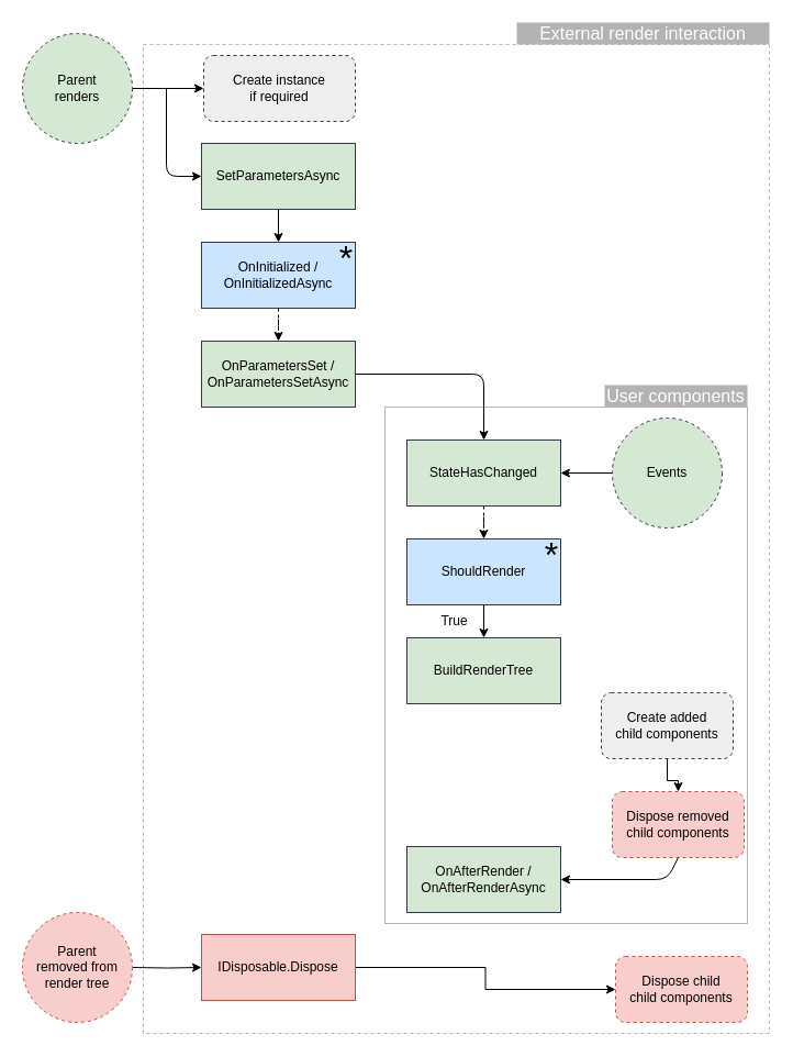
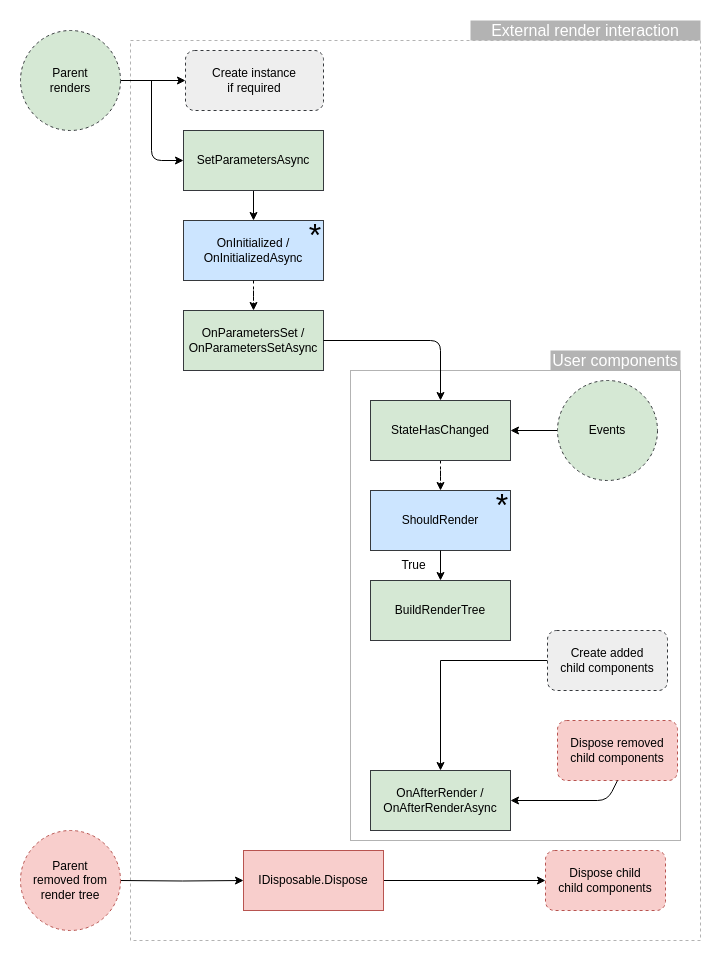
  <mxCell id="0" />
  <mxCell id="1" parent="0" />
  <mxCell id="2" value="" style="rounded=0;whiteSpace=wrap;html=1;glass=0;sketch=0;fontSize=12;fillColor=none;strokeColor=#B3B3B3;dashed=1;" parent="1" vertex="1"><mxGeometry x="130" y="40" width="570" height="900" as="geometry" /></mxCell>
  <mxCell id="3" value="" style="rounded=0;whiteSpace=wrap;html=1;glass=0;sketch=0;fontSize=12;fillColor=none;strokeColor=#B3B3B3;" parent="1" vertex="1"><mxGeometry x="350" y="370" width="330" height="470" as="geometry" /></mxCell>
  <mxCell id="4" style="edgeStyle=orthogonalEdgeStyle;rounded=0;orthogonalLoop=1;jettySize=auto;html=1;entryX=0.5;entryY=0;entryDx=0;entryDy=0;fontSize=12;fillColor=#d5e8d4;" parent="1" source="5" target="8" edge="1"><mxGeometry relative="1" as="geometry" /></mxCell>
  <mxCell id="5" value="SetParametersAsync" style="rounded=0;whiteSpace=wrap;html=1;strokeColor=#36393d;glass=0;fillColor=#D5E8D4;" parent="1" vertex="1"><mxGeometry x="183" y="130" width="140" height="60" as="geometry" /></mxCell>
  <mxCell id="6" value="OnParametersSet /&lt;br&gt;OnParametersSetAsync" style="rounded=0;whiteSpace=wrap;html=1;fontSize=12;strokeColor=#36393d;fillColor=#D5E8D4;" parent="1" vertex="1"><mxGeometry x="183" y="310" width="140" height="60" as="geometry" /></mxCell>
  <mxCell id="7" value="" style="group" parent="1" vertex="1" connectable="0"><mxGeometry x="183" y="220" width="142" height="60" as="geometry" /></mxCell>
  <mxCell id="8" value="OnInitialized /&lt;br&gt;OnInitializedAsync" style="rounded=0;whiteSpace=wrap;html=1;fillColor=#cce5ff;strokeColor=#36393d;" parent="7" vertex="1"><mxGeometry width="140" height="60" as="geometry" /></mxCell>
  <mxCell id="9" value="*" style="text;html=1;strokeColor=none;fillColor=none;align=center;verticalAlign=middle;whiteSpace=wrap;rounded=0;fontSize=32;" parent="7" vertex="1"><mxGeometry x="122" y="5" width="20" height="20" as="geometry" /></mxCell>
  <mxCell id="10" style="edgeStyle=orthogonalEdgeStyle;rounded=0;orthogonalLoop=1;jettySize=auto;html=1;entryX=0;entryY=0.5;entryDx=0;entryDy=0;fontSize=12;" parent="1" source="11" target="12" edge="1"><mxGeometry relative="1" as="geometry" /></mxCell>
  <mxCell id="11" value="Parent&lt;br&gt;renders" style="ellipse;whiteSpace=wrap;html=1;aspect=fixed;glass=0;fontSize=12;strokeColor=#36393d;fillColor=#D5E8D4;dashed=1;" parent="1" vertex="1"><mxGeometry y="30" width="100" height="100" as="geometry" x="20" /></mxCell>
  <mxCell id="12" value="Create instance&lt;br&gt;if required" style="rounded=1;whiteSpace=wrap;html=1;glass=0;fillColor=#eeeeee;fontSize=12;strokeColor=#36393d;dashed=1;" parent="1" vertex="1"><mxGeometry x="185" y="50" width="138" height="60" as="geometry" /></mxCell>
  <mxCell id="13" style="edgeStyle=orthogonalEdgeStyle;rounded=0;orthogonalLoop=1;jettySize=auto;html=1;fontSize=12;dashed=1;" parent="1" source="8" target="6" edge="1"><mxGeometry relative="1" as="geometry" /></mxCell>
  <mxCell id="14" value="" style="group" parent="1" vertex="1" connectable="0"><mxGeometry x="370" y="490" width="142" height="60" as="geometry" /></mxCell>
  <mxCell id="15" value="ShouldRender" style="rounded=0;whiteSpace=wrap;html=1;fillColor=#cce5ff;strokeColor=#36393d;" parent="14" vertex="1"><mxGeometry width="140" height="60" as="geometry" /></mxCell>
  <mxCell id="16" value="*" style="text;html=1;strokeColor=none;fillColor=none;align=center;verticalAlign=middle;whiteSpace=wrap;rounded=0;fontSize=32;" parent="14" vertex="1"><mxGeometry x="122" y="5" width="20" height="20" as="geometry" /></mxCell>
  <mxCell id="17" value="" style="endArrow=classic;html=1;fontSize=12;entryX=0;entryY=0.5;entryDx=0;entryDy=0;" parent="1" target="5" edge="1"><mxGeometry width="50" height="50" relative="1" as="geometry"><mxPoint x="151" y="80" as="sourcePoint" /><mxPoint x="101" y="160" as="targetPoint" /><Array as="points"><mxPoint x="151" y="160" /></Array></mxGeometry></mxCell>
  <mxCell id="18" style="edgeStyle=orthogonalEdgeStyle;rounded=0;orthogonalLoop=1;jettySize=auto;html=1;entryX=1;entryY=0.5;entryDx=0;entryDy=0;fontSize=12;" parent="1" source="19" target="21" edge="1"><mxGeometry relative="1" as="geometry" /></mxCell>
  <mxCell id="19" value="Events" style="ellipse;whiteSpace=wrap;html=1;aspect=fixed;glass=0;fontSize=12;strokeColor=#36393d;fillColor=#D5E8D4;dashed=1;sketch=0;" parent="1" vertex="1"><mxGeometry x="557" y="380" width="100" height="100" as="geometry" /></mxCell>
  <mxCell id="20" style="edgeStyle=orthogonalEdgeStyle;rounded=0;orthogonalLoop=1;jettySize=auto;html=1;entryX=0.5;entryY=0;entryDx=0;entryDy=0;fontSize=12;dashed=1;" parent="1" source="21" target="15" edge="1"><mxGeometry relative="1" as="geometry" /></mxCell>
  <mxCell id="21" value="StateHasChanged" style="rounded=0;whiteSpace=wrap;html=1;fontSize=12;strokeColor=#36393d;fillColor=#D5E8D4;" parent="1" vertex="1"><mxGeometry x="370" y="400" width="140" height="60" as="geometry" /></mxCell>
  <mxCell id="22" value="BuildRenderTree" style="rounded=0;whiteSpace=wrap;html=1;fontSize=12;strokeColor=#36393d;fillColor=#D5E8D4;" parent="1" vertex="1"><mxGeometry x="370" y="580" width="140" height="60" as="geometry" /></mxCell>
- <mxCell id="23" style="edgeStyle=orthogonalEdgeStyle;rounded=0;orthogonalLoop=1;jettySize=auto;html=1;entryX=0.5;entryY=0;entryDx=0;entryDy=0;fontSize=12;" parent="1" source="24" target="25" edge="1"><mxGeometry relative="1" as="geometry" /></mxCell>
+ <mxCell id="23" style="edgeStyle=orthogonalEdgeStyle;rounded=0;orthogonalLoop=1;jettySize=auto;html=1;fontSize=12;" parent="1" source="24" target="26" edge="1"><mxGeometry relative="1" as="geometry" /></mxCell>
  <mxCell id="24" value="Create added&lt;br&gt;child components" style="rounded=1;whiteSpace=wrap;html=1;glass=0;dashed=1;fillColor=#eeeeee;fontSize=12;strokeColor=#36393d;" parent="1" vertex="1"><mxGeometry x="547" y="630" width="120" height="60" as="geometry" /></mxCell>
  <mxCell id="25" value="Dispose removed&lt;br&gt;child components" style="rounded=1;whiteSpace=wrap;html=1;glass=0;dashed=1;fillColor=#f8cecc;fontSize=12;strokeColor=#b85450;" parent="1" vertex="1"><mxGeometry x="557" y="720" width="120" height="60" as="geometry" /></mxCell>
  <mxCell id="26" value="OnAfterRender /&lt;br&gt;OnAfterRenderAsync" style="rounded=0;whiteSpace=wrap;html=1;fontSize=12;strokeColor=#36393d;fillColor=#D5E8D4;" parent="1" vertex="1"><mxGeometry x="370" y="770" width="140" height="60" as="geometry" /></mxCell>
  <mxCell id="27" value="True" style="edgeStyle=orthogonalEdgeStyle;rounded=0;orthogonalLoop=1;jettySize=auto;html=1;fontSize=12;" parent="1" source="15" target="22" edge="1"><mxGeometry y="27" relative="1" as="geometry"><mxPoint as="offset" /></mxGeometry></mxCell>
  <mxCell id="28" value="" style="endArrow=classic;html=1;fontSize=12;exitX=0.5;exitY=1;exitDx=0;exitDy=0;entryX=1;entryY=0.5;entryDx=0;entryDy=0;" parent="1" source="25" target="26" edge="1"><mxGeometry width="50" height="50" relative="1" as="geometry"><mxPoint x="877" y="640" as="sourcePoint" /><mxPoint x="927" y="590" as="targetPoint" /><Array as="points"><mxPoint x="607" y="800" /></Array></mxGeometry></mxCell>
  <mxCell id="29" style="edgeStyle=orthogonalEdgeStyle;rounded=0;orthogonalLoop=1;jettySize=auto;html=1;fontSize=12;" parent="1" source="30" target="31" edge="1"><mxGeometry relative="1" as="geometry" /></mxCell>
- <mxCell id="30" value="IDisposable.Dispose" style="rounded=0;whiteSpace=wrap;html=1;strokeColor=#b85450;glass=0;fillColor=#f8cecc;" parent="1" vertex="1"><mxGeometry x="183" y="850" width="140" height="60" as="geometry" /></mxCell>
- <mxCell id="31" value="Dispose child&lt;br&gt;child components" style="rounded=1;whiteSpace=wrap;html=1;glass=0;dashed=1;fillColor=#f8cecc;fontSize=12;strokeColor=#b85450;" parent="1" vertex="1"><mxGeometry x="560" y="870" width="120" height="60" as="geometry" /></mxCell>
+ <mxCell id="30" value="IDisposable.Dispose" style="rounded=0;whiteSpace=wrap;html=1;strokeColor=#b85450;glass=0;fillColor=#f8cecc;" parent="1" vertex="1"><mxGeometry x="243" y="850" width="140" height="60" as="geometry" /></mxCell>
+ <mxCell id="31" value="Dispose child&lt;br&gt;child components" style="rounded=1;whiteSpace=wrap;html=1;glass=0;dashed=1;fillColor=#f8cecc;fontSize=12;strokeColor=#b85450;" parent="1" vertex="1"><mxGeometry x="545" y="850" width="120" height="60" as="geometry" /></mxCell>
  <mxCell id="32" style="edgeStyle=orthogonalEdgeStyle;rounded=0;orthogonalLoop=1;jettySize=auto;html=1;entryX=0;entryY=0.5;entryDx=0;entryDy=0;fontSize=12;" parent="1" target="30" edge="1"><mxGeometry relative="1" as="geometry"><mxPoint x="120" y="880" as="sourcePoint" /></mxGeometry></mxCell>
  <mxCell id="33" value="Parent&lt;br&gt;removed from&lt;br&gt;render tree" style="ellipse;whiteSpace=wrap;html=1;aspect=fixed;glass=0;fontSize=12;strokeColor=#b85450;fillColor=#f8cecc;dashed=1;" parent="1" vertex="1"><mxGeometry y="830" width="100" height="100" as="geometry" x="20" /></mxCell>
  <mxCell id="34" value="" style="endArrow=classic;html=1;fontSize=12;exitX=1;exitY=0.5;exitDx=0;exitDy=0;entryX=0.5;entryY=0;entryDx=0;entryDy=0;" parent="1" source="6" target="21" edge="1"><mxGeometry width="50" height="50" relative="1" as="geometry"><mxPoint x="480" y="250" as="sourcePoint" /><mxPoint x="530" y="200" as="targetPoint" /><Array as="points"><mxPoint x="440" y="340" /></Array></mxGeometry></mxCell>
  <mxCell id="35" value="User components" style="text;html=1;strokeColor=none;align=center;verticalAlign=middle;whiteSpace=wrap;rounded=0;glass=0;sketch=0;fontSize=16;labelBackgroundColor=none;fontColor=#FFFFFF;spacing=0;fillColor=#B3B3B3;" parent="1" vertex="1"><mxGeometry x="550" y="350" width="130" height="20" as="geometry" /></mxCell>
  <mxCell id="36" value="External render interaction" style="text;html=1;strokeColor=none;align=center;verticalAlign=middle;whiteSpace=wrap;rounded=0;glass=0;sketch=0;fontSize=16;labelBackgroundColor=none;fontColor=#FFFFFF;spacing=0;fillColor=#B3B3B3;" parent="1" vertex="1"><mxGeometry x="470" width="230" height="20" as="geometry" y="20" /></mxCell>
